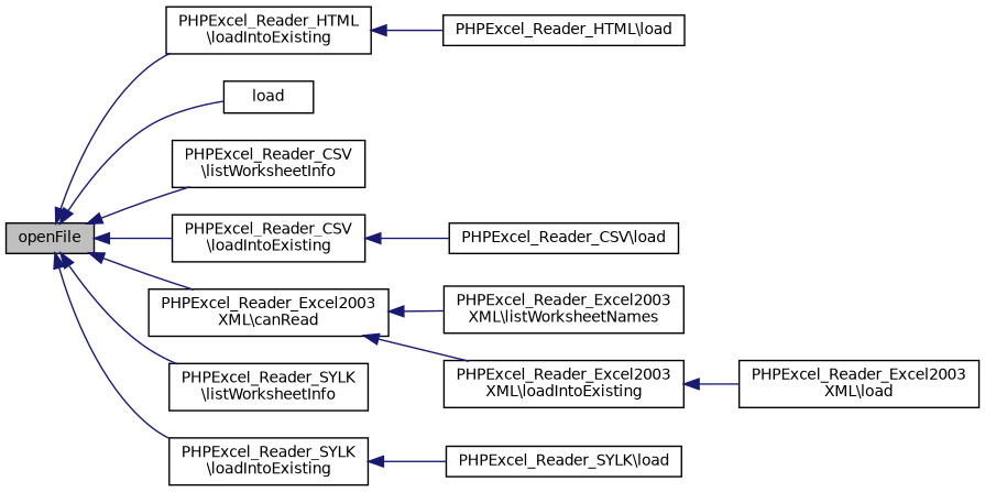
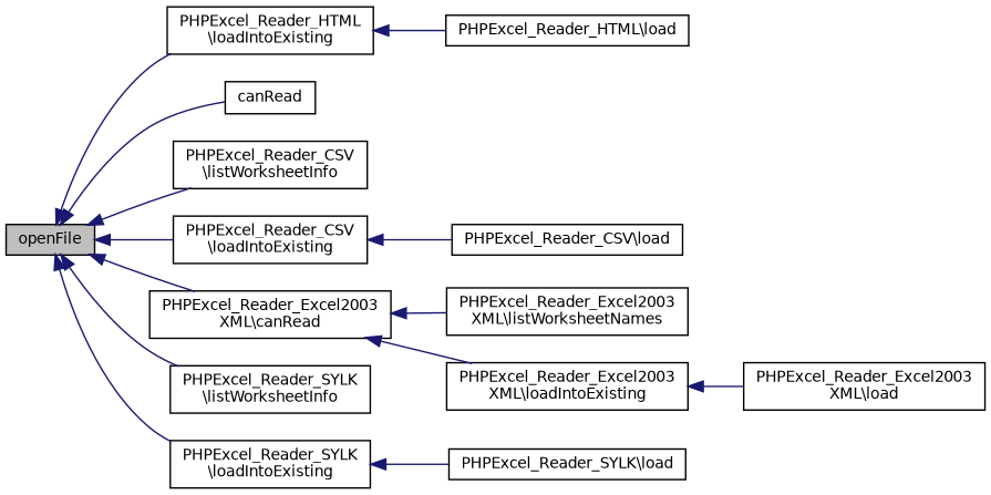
  digraph {
    rankdir=LR
    node [color=black fillcolor=white fontname=Helvetica fontsize=10 shape=record style=filled]
    edge [color=midnightblue dir=back fontname=Helvetica fontsize=10 labelfontname=Helvetica labelfontsize=10 style=solid]
    n1 [fillcolor=grey75 fontcolor=black height=0.2 label=openFile width=0.4]
    n2 [height=0.2 label="PHPExcel_Reader_HTML\l\\loadIntoExisting" width=0.4]
-   n3 [height=0.2 label=load width=0.4]
+   n3 [height=0.2 label=canRead width=0.4]
    n4 [height=0.2 label="PHPExcel_Reader_CSV\l\\listWorksheetInfo" width=0.4]
    n5 [height=0.2 label="PHPExcel_Reader_CSV\l\\loadIntoExisting" width=0.4]
    n6 [height=0.2 label="PHPExcel_Reader_Excel2003\lXML\\canRead" width=0.4]
    n7 [height=0.2 label="PHPExcel_Reader_SYLK\l\\listWorksheetInfo" width=0.4]
    n8 [height=0.2 label="PHPExcel_Reader_SYLK\l\\loadIntoExisting" width=0.4]
    n9 [height=0.2 label="PHPExcel_Reader_HTML\\load" width=0.4]
    n10 [height=0.2 label="PHPExcel_Reader_CSV\\load" width=0.4]
    n11 [height=0.2 label="PHPExcel_Reader_Excel2003\lXML\\listWorksheetNames" width=0.4]
    n12 [height=0.2 label="PHPExcel_Reader_Excel2003\lXML\\loadIntoExisting" width=0.4]
    n13 [height=0.2 label="PHPExcel_Reader_Excel2003\lXML\\load" width=0.4]
    n14 [height=0.2 label="PHPExcel_Reader_SYLK\\load" width=0.4]
    n1 -> n2
    n1 -> n3
    n1 -> n4
    n1 -> n5
    n1 -> n6
    n1 -> n7
    n1 -> n8
    n2 -> n9
    n5 -> n10
    n6 -> n11
    n6 -> n12
    n8 -> n14
    n12 -> n13
  }
